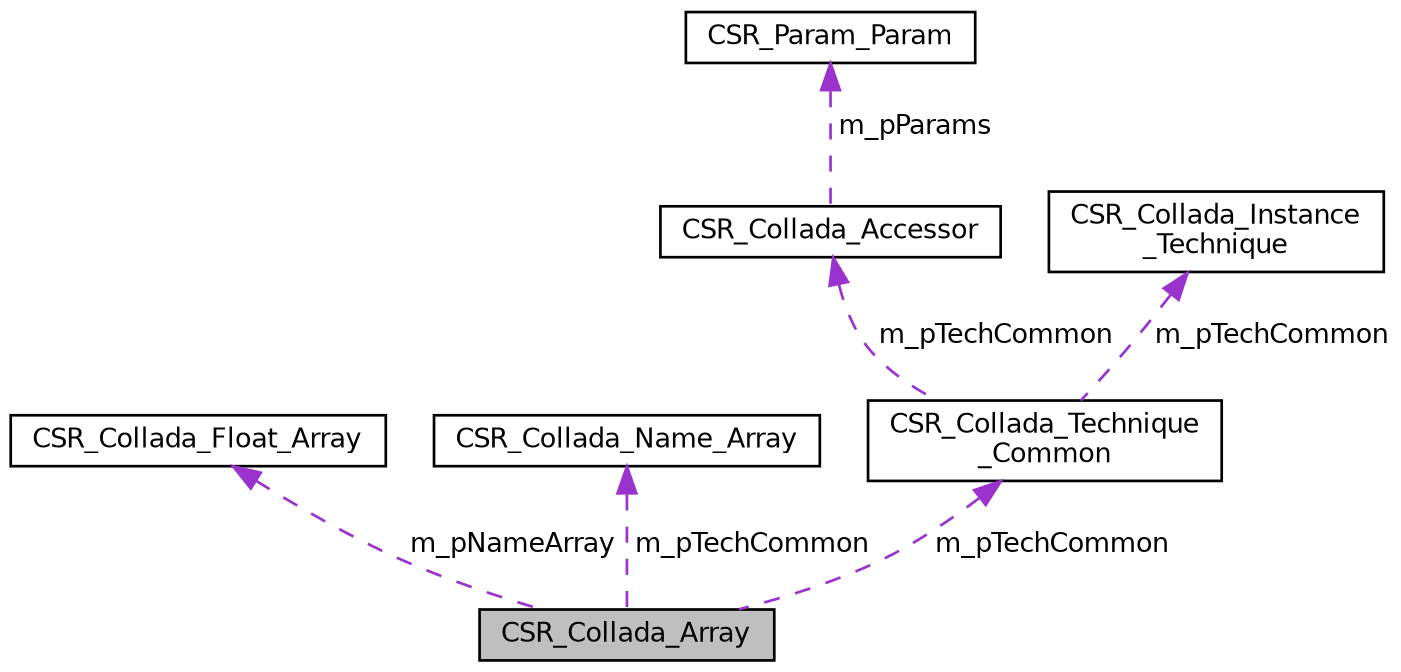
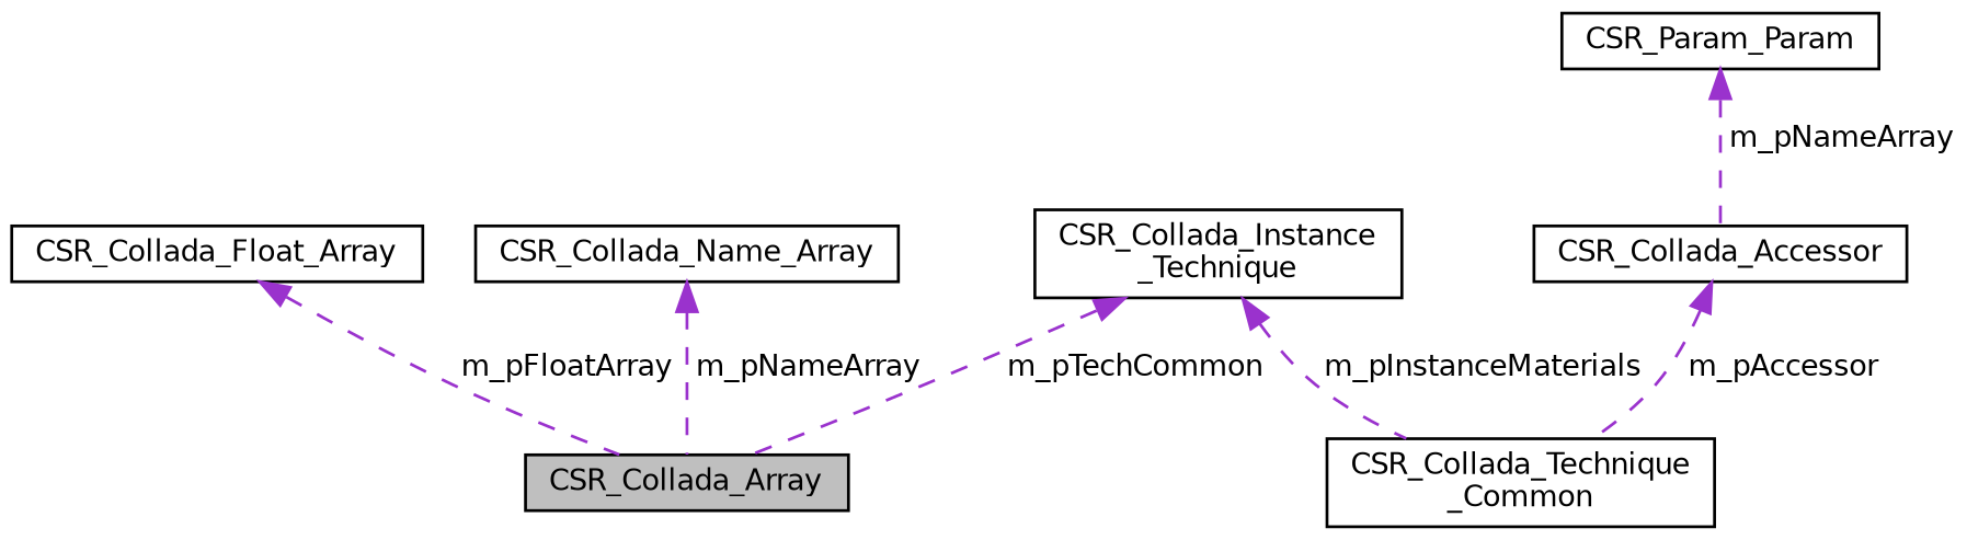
  digraph {
    node [color=black fillcolor=white fontname=Helvetica fontsize=10 shape=record style=filled]
    edge [color=darkorchid3 dir=back fontname=Helvetica fontsize=10 labelfontname=Helvetica labelfontsize=10 style=dashed]
    n1 [fillcolor=grey75 fontcolor=black height=0.2 label=CSR_Collada_Array width=0.4]
    n2 [height=0.2 label=CSR_Collada_Float_Array width=0.4]
    n3 [height=0.2 label=CSR_Collada_Name_Array width=0.4]
    n4 [height=0.2 label="CSR_Collada_Technique\l_Common" width=0.4]
    n5 [height=0.2 label=CSR_Collada_Accessor width=0.4]
    n6 [height=0.2 label=CSR_Param_Param width=0.4]
    n7 [height=0.2 label="CSR_Collada_Instance\l_Technique" width=0.4]
-   n2 -> n1 [label=" m_pNameArray"]
-   n3 -> n1 [label=" m_pTechCommon"]
-   n4 -> n1 [label=" m_pTechCommon"]
-   n5 -> n4 [label=" m_pTechCommon"]
-   n6 -> n5 [label=" m_pParams"]
-   n7 -> n4 [label=" m_pTechCommon"]
+   n2 -> n1 [label=" m_pFloatArray"]
+   n3 -> n1 [label=" m_pNameArray"]
+   n7 -> n1 [label=" m_pTechCommon"]
+   n5 -> n4 [label=" m_pAccessor"]
+   n6 -> n5 [label=" m_pNameArray"]
+   n7 -> n4 [label=" m_pInstanceMaterials"]
  }
